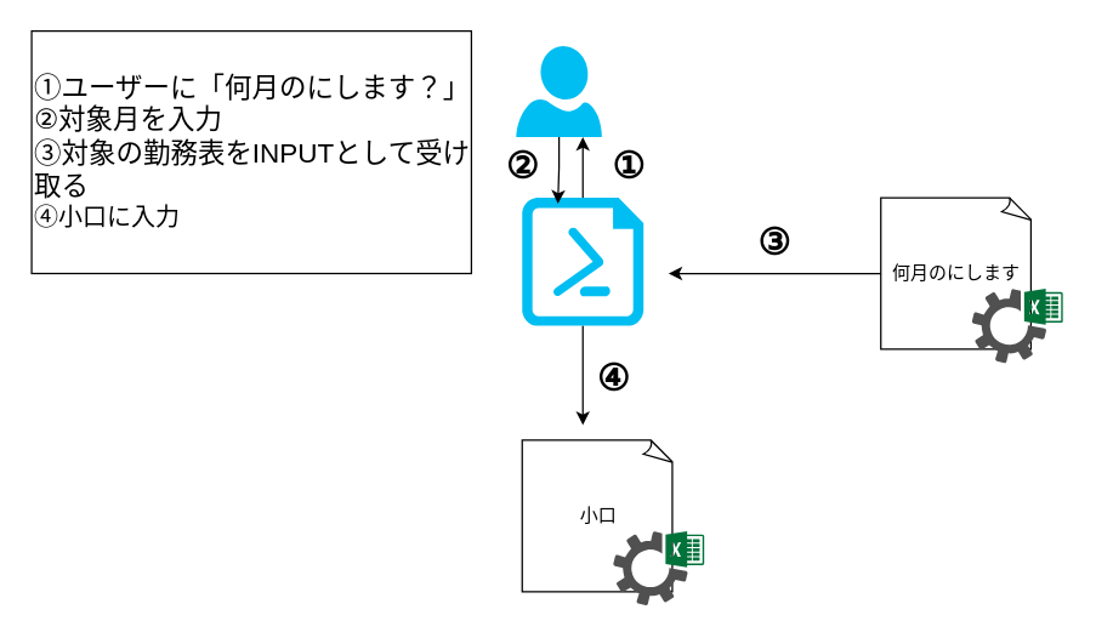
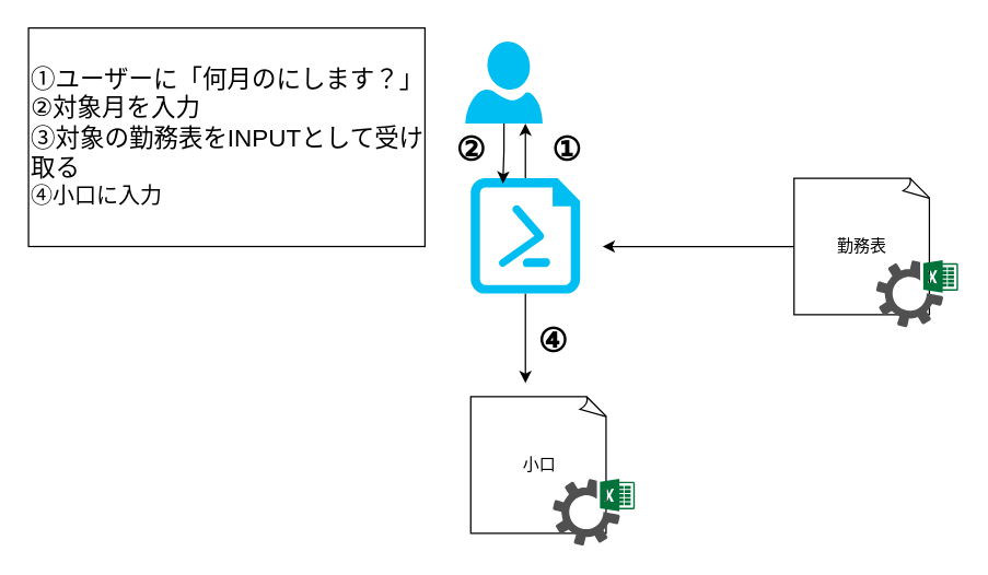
  <mxCell id="0" />
  <mxCell id="1" parent="0" />
  <mxCell id="2" style="edgeStyle=orthogonalEdgeStyle;rounded=0;orthogonalLoop=1;jettySize=auto;html=1;" parent="1" source="4" edge="1"><mxGeometry relative="1" as="geometry"><mxPoint x="383.5" y="90" as="targetPoint" /></mxGeometry></mxCell>
  <mxCell id="3" style="edgeStyle=orthogonalEdgeStyle;rounded=0;orthogonalLoop=1;jettySize=auto;html=1;" parent="1" source="4" edge="1"><mxGeometry relative="1" as="geometry"><mxPoint x="383.5" y="280" as="targetPoint" /></mxGeometry></mxCell>
  <mxCell id="4" value="" style="verticalLabelPosition=bottom;html=1;verticalAlign=top;align=center;strokeColor=none;fillColor=#00BEF2;shape=mxgraph.azure.powershell_file;pointerEvents=1;" parent="1" vertex="1"><mxGeometry x="343.5" y="130" width="80" height="84.5" as="geometry" /></mxCell>
  <mxCell id="5" value="" style="group" parent="1" vertex="1" connectable="0"><mxGeometry x="343.5" y="290" width="120" height="109" as="geometry" /></mxCell>
  <mxCell id="6" value="小口" style="whiteSpace=wrap;html=1;shape=mxgraph.basic.document" parent="5" vertex="1"><mxGeometry width="100" height="100" as="geometry" /></mxCell>
  <mxCell id="7" value="" style="pointerEvents=1;shadow=0;dashed=0;html=1;strokeColor=none;fillColor=#505050;labelPosition=center;verticalLabelPosition=bottom;verticalAlign=top;outlineConnect=0;align=center;shape=mxgraph.office.services.excel_services;" parent="5" vertex="1"><mxGeometry x="60" y="60" width="60" height="49" as="geometry" /></mxCell>
  <mxCell id="8" value="" style="group;fontStyle=1" parent="1" vertex="1" connectable="0"><mxGeometry x="580" y="130" width="120" height="109" as="geometry" /></mxCell>
- <mxCell id="9" value="何月のにします" style="whiteSpace=wrap;html=1;shape=mxgraph.basic.document" parent="8" vertex="1"><mxGeometry width="100" height="100" as="geometry" /></mxCell>
+ <mxCell id="9" value="勤務表" style="whiteSpace=wrap;html=1;shape=mxgraph.basic.document" parent="8" vertex="1"><mxGeometry width="100" height="100" as="geometry" /></mxCell>
  <mxCell id="10" value="" style="pointerEvents=1;shadow=0;dashed=0;html=1;strokeColor=none;fillColor=#505050;labelPosition=center;verticalLabelPosition=bottom;verticalAlign=top;outlineConnect=0;align=center;shape=mxgraph.office.services.excel_services;" parent="8" vertex="1"><mxGeometry x="60" y="60" width="60" height="49" as="geometry" /></mxCell>
  <mxCell id="11" style="edgeStyle=orthogonalEdgeStyle;rounded=0;orthogonalLoop=1;jettySize=auto;html=1;entryX=0.294;entryY=0.047;entryDx=0;entryDy=0;entryPerimeter=0;" parent="1" source="12" target="4" edge="1"><mxGeometry relative="1" as="geometry"><mxPoint x="367.25" y="120" as="targetPoint" /></mxGeometry></mxCell>
  <mxCell id="12" value="" style="verticalLabelPosition=bottom;html=1;verticalAlign=top;align=center;strokeColor=none;fillColor=#00BEF2;shape=mxgraph.azure.user;" parent="1" vertex="1"><mxGeometry x="339.5" y="30" width="56.5" height="60" as="geometry" /></mxCell>
  <mxCell id="13" value="&lt;font style=&quot;font-size: 18px&quot;&gt;&lt;span&gt;①&lt;/span&gt;ユーザーに「何月のにします？」&lt;br&gt;&lt;span&gt;②対象月を入力&lt;/span&gt;&lt;br&gt;&lt;/font&gt;&lt;div&gt;&lt;span&gt;&lt;font style=&quot;font-size: 18px&quot;&gt;③対象の勤務表をINPUTとして受け取る&lt;/font&gt;&lt;/span&gt;&lt;/div&gt;&lt;div&gt;&lt;span&gt;&lt;font size=&quot;3&quot;&gt;④小口に入力&lt;/font&gt;&lt;/span&gt;&lt;/div&gt;" style="rounded=0;whiteSpace=wrap;html=1;align=left;" parent="1" vertex="1"><mxGeometry x="20" y="20" width="290" height="160" as="geometry" /></mxCell>
  <mxCell id="14" style="edgeStyle=orthogonalEdgeStyle;rounded=0;orthogonalLoop=1;jettySize=auto;html=1;" parent="1" source="9" edge="1"><mxGeometry relative="1" as="geometry"><mxPoint x="440" y="180" as="targetPoint" /></mxGeometry></mxCell>
  <mxCell id="15" value="&lt;b&gt;&lt;font style=&quot;font-size: 24px&quot;&gt;①&lt;/font&gt;&lt;/b&gt;" style="text;html=1;strokeColor=none;fillColor=none;align=center;verticalAlign=middle;whiteSpace=wrap;rounded=0;" parent="1" vertex="1"><mxGeometry x="384" y="90" width="60" height="40" as="geometry" /></mxCell>
  <mxCell id="16" value="&lt;b&gt;&lt;font style=&quot;font-size: 24px&quot;&gt;②&lt;/font&gt;&lt;/b&gt;" style="text;html=1;strokeColor=none;fillColor=none;align=center;verticalAlign=middle;whiteSpace=wrap;rounded=0;" parent="1" vertex="1"><mxGeometry x="313.5" y="90" width="60" height="40" as="geometry" /></mxCell>
- <mxCell id="17" value="&lt;b&gt;&lt;font style=&quot;font-size: 24px&quot;&gt;③&lt;/font&gt;&lt;/b&gt;" style="text;html=1;strokeColor=none;fillColor=none;align=center;verticalAlign=middle;whiteSpace=wrap;rounded=0;" parent="1" vertex="1"><mxGeometry x="480" y="140" width="60" height="40" as="geometry" /></mxCell>
  <mxCell id="18" value="&lt;b&gt;&lt;font style=&quot;font-size: 24px&quot;&gt;④&lt;/font&gt;&lt;/b&gt;" style="text;html=1;strokeColor=none;fillColor=none;align=center;verticalAlign=middle;whiteSpace=wrap;rounded=0;" parent="1" vertex="1"><mxGeometry x="373.5" y="230" width="60" height="40" as="geometry" /></mxCell>
